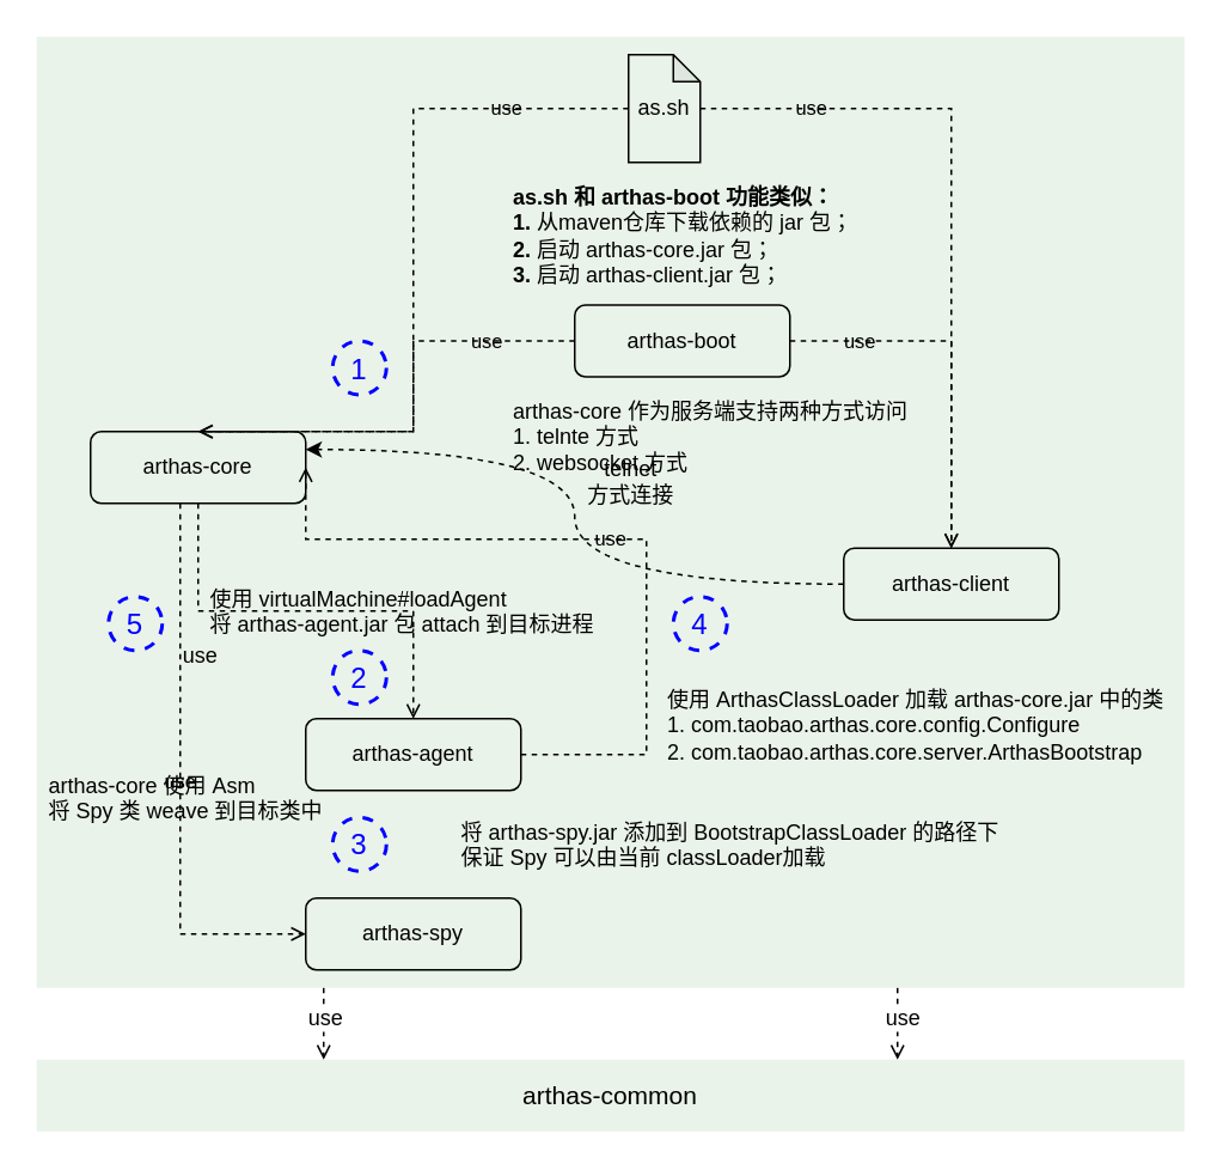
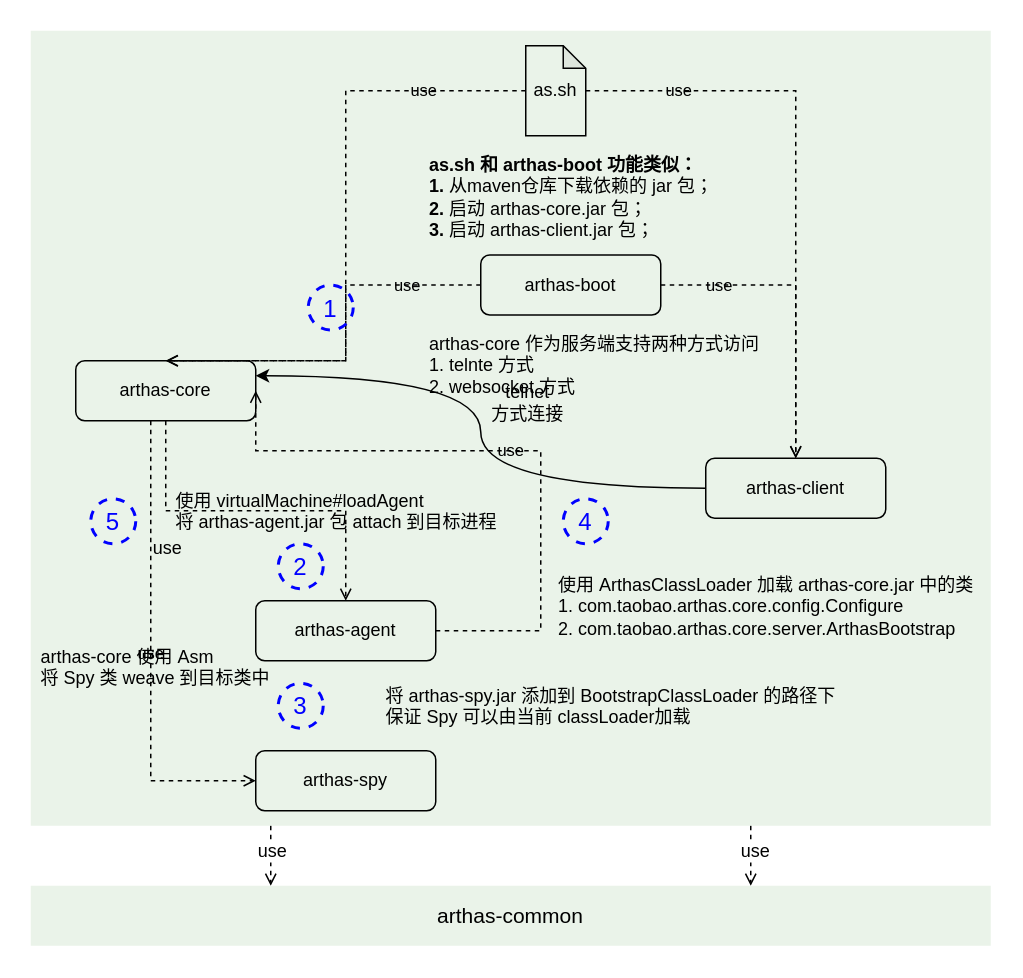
  <mxCell id="0" />
  <mxCell id="1" parent="0" />
  <mxCell id="2" style="edgeStyle=orthogonalEdgeStyle;rounded=0;orthogonalLoop=1;jettySize=auto;html=1;exitX=0.25;exitY=1;exitDx=0;exitDy=0;entryX=0.25;entryY=0;entryDx=0;entryDy=0;dashed=1;labelBackgroundColor=none;endArrow=open;endFill=0;fontSize=12;fontColor=#0000FF;" edge="1" parent="1" source="6" target="34"><mxGeometry relative="1" as="geometry" /></mxCell>
  <mxCell id="3" value="use" style="text;html=1;resizable=0;points=[];align=center;verticalAlign=middle;labelBackgroundColor=#ffffff;fontSize=12;fontColor=#000000;" vertex="1" connectable="0" parent="2"><mxGeometry x="-0.15" relative="1" as="geometry"><mxPoint y="-1" as="offset" /></mxGeometry></mxCell>
  <mxCell id="4" style="edgeStyle=orthogonalEdgeStyle;rounded=0;orthogonalLoop=1;jettySize=auto;html=1;exitX=0.75;exitY=1;exitDx=0;exitDy=0;entryX=0.75;entryY=0;entryDx=0;entryDy=0;dashed=1;labelBackgroundColor=none;endArrow=open;endFill=0;fontSize=12;fontColor=#0000FF;" edge="1" parent="1" source="6" target="34"><mxGeometry relative="1" as="geometry" /></mxCell>
  <mxCell id="5" value="use" style="text;html=1;resizable=0;points=[];align=center;verticalAlign=middle;labelBackgroundColor=#ffffff;fontSize=12;fontColor=#000000;" vertex="1" connectable="0" parent="4"><mxGeometry x="-0.35" y="2" relative="1" as="geometry"><mxPoint y="3" as="offset" /></mxGeometry></mxCell>
  <mxCell id="6" value="" style="rounded=0;whiteSpace=wrap;html=1;labelBackgroundColor=none;strokeColor=none;fillColor=#d5e8d4;fontSize=14;gradientColor=none;opacity=50;shadow=0;glass=0;" vertex="1" parent="1"><mxGeometry x="20" y="20" width="640" height="530" as="geometry" /></mxCell>
  <mxCell id="7" value="use" style="rounded=0;orthogonalLoop=1;jettySize=auto;html=1;entryX=0.5;entryY=0;entryDx=0;entryDy=0;edgeStyle=orthogonalEdgeStyle;dashed=1;endArrow=open;endFill=0;labelBackgroundColor=none;" edge="1" parent="1" source="9" target="16"><mxGeometry x="-0.677" relative="1" as="geometry"><Array as="points"><mxPoint x="230" y="60" /></Array><mxPoint as="offset" /></mxGeometry></mxCell>
  <mxCell id="8" value="use" style="edgeStyle=orthogonalEdgeStyle;rounded=0;orthogonalLoop=1;jettySize=auto;html=1;dashed=1;endArrow=open;endFill=0;entryX=0.5;entryY=0;entryDx=0;entryDy=0;labelBackgroundColor=none;" edge="1" parent="1" source="9" target="19"><mxGeometry x="-0.677" relative="1" as="geometry"><mxPoint x="470" y="280" as="targetPoint" /><Array as="points"><mxPoint x="530" y="60" /></Array><mxPoint as="offset" /></mxGeometry></mxCell>
  <mxCell id="9" value="as.sh" style="shape=note;whiteSpace=wrap;html=1;backgroundOutline=1;darkOpacity=0.05;fillColor=none;size=15;fontSize=12;fontStyle=0;comic=0;shadow=0;" parent="1" vertex="1"><mxGeometry x="350" y="30" width="40" height="60" as="geometry" /></mxCell>
  <mxCell id="10" value="use" style="edgeStyle=orthogonalEdgeStyle;rounded=0;orthogonalLoop=1;jettySize=auto;html=1;entryX=0.5;entryY=0;entryDx=0;entryDy=0;dashed=1;endArrow=open;endFill=0;labelBackgroundColor=none;" edge="1" parent="1" source="12" target="16"><mxGeometry x="-0.625" relative="1" as="geometry"><mxPoint x="260" y="270" as="targetPoint" /><Array as="points"><mxPoint x="230" y="190" /></Array><mxPoint as="offset" /></mxGeometry></mxCell>
  <mxCell id="11" value="use" style="edgeStyle=orthogonalEdgeStyle;rounded=0;orthogonalLoop=1;jettySize=auto;html=1;entryX=0.5;entryY=0;entryDx=0;entryDy=0;dashed=1;endArrow=open;endFill=0;labelBackgroundColor=none;" edge="1" parent="1" source="12" target="19"><mxGeometry x="-0.625" relative="1" as="geometry"><Array as="points"><mxPoint x="530" y="190" /></Array><mxPoint as="offset" /></mxGeometry></mxCell>
  <mxCell id="12" value="arthas-boot" style="rounded=1;whiteSpace=wrap;html=1;fillColor=none;fontSize=12;fontStyle=0" parent="1" vertex="1"><mxGeometry x="320" y="169.5" width="120" height="40" as="geometry" /></mxCell>
  <mxCell id="13" style="edgeStyle=orthogonalEdgeStyle;rounded=0;orthogonalLoop=1;jettySize=auto;html=1;dashed=1;endArrow=open;endFill=0;" edge="1" parent="1" source="16" target="21"><mxGeometry relative="1" as="geometry" /></mxCell>
  <mxCell id="14" value="use" style="text;html=1;resizable=0;points=[];align=center;verticalAlign=middle;labelBackgroundColor=none;" vertex="1" connectable="0" parent="13"><mxGeometry x="-0.575" y="1" relative="1" as="geometry"><mxPoint x="-1" y="33" as="offset" /></mxGeometry></mxCell>
  <mxCell id="15" value="use" style="edgeStyle=orthogonalEdgeStyle;rounded=0;orthogonalLoop=1;jettySize=auto;html=1;entryX=0;entryY=0.5;entryDx=0;entryDy=0;dashed=1;endArrow=open;endFill=0;labelBackgroundColor=none;" edge="1" parent="1" source="16" target="22"><mxGeometry relative="1" as="geometry"><Array as="points"><mxPoint x="100" y="300" /><mxPoint x="100" y="520" /></Array></mxGeometry></mxCell>
  <mxCell id="16" value="arthas-core" style="rounded=1;whiteSpace=wrap;html=1;fillColor=none;fontSize=12;fontStyle=0" parent="1" vertex="1"><mxGeometry x="50" y="240" width="120" height="40" as="geometry" /></mxCell>
- <mxCell id="17" style="edgeStyle=orthogonalEdgeStyle;rounded=0;orthogonalLoop=1;jettySize=auto;html=1;entryX=1;entryY=0.25;entryDx=0;entryDy=0;curved=1;dashed=1;" edge="1" parent="1" source="19" target="16"><mxGeometry relative="1" as="geometry" /></mxCell>
+ <mxCell id="17" style="edgeStyle=orthogonalEdgeStyle;rounded=0;orthogonalLoop=1;jettySize=auto;html=1;entryX=1;entryY=0.25;entryDx=0;entryDy=0;curved=1;" edge="1" parent="1" source="19" target="16"><mxGeometry relative="1" as="geometry" /></mxCell>
  <mxCell id="18" value="telnet&lt;br&gt;方式连接" style="text;html=1;resizable=0;points=[];align=center;verticalAlign=middle;labelBackgroundColor=none;" vertex="1" connectable="0" parent="17"><mxGeometry x="0.139" y="4" relative="1" as="geometry"><mxPoint x="34" y="6" as="offset" /></mxGeometry></mxCell>
  <mxCell id="19" value="arthas-client" style="rounded=1;whiteSpace=wrap;html=1;fillColor=none;fontSize=12;fontStyle=0" parent="1" vertex="1"><mxGeometry x="470" y="305" width="120" height="40" as="geometry" /></mxCell>
  <mxCell id="20" value="use" style="edgeStyle=orthogonalEdgeStyle;rounded=0;orthogonalLoop=1;jettySize=auto;html=1;entryX=1;entryY=0.5;entryDx=0;entryDy=0;dashed=1;exitX=1;exitY=0.5;exitDx=0;exitDy=0;endArrow=open;endFill=0;labelBackgroundColor=none;" edge="1" parent="1" source="21" target="16"><mxGeometry relative="1" as="geometry"><Array as="points"><mxPoint x="360" y="420" /><mxPoint x="360" y="300" /></Array></mxGeometry></mxCell>
  <mxCell id="21" value="arthas-agent" style="rounded=1;whiteSpace=wrap;html=1;fillColor=none;fontSize=12;fontStyle=0" vertex="1" parent="1"><mxGeometry x="170" y="400" width="120" height="40" as="geometry" /></mxCell>
  <mxCell id="22" value="arthas-spy" style="rounded=1;whiteSpace=wrap;html=1;fillColor=none;fontSize=12;fontStyle=0" vertex="1" parent="1"><mxGeometry x="170" y="500" width="120" height="40" as="geometry" /></mxCell>
  <mxCell id="23" value="&lt;b&gt;as.sh 和 arthas-boot 功能类似：&lt;/b&gt;&lt;br&gt;&lt;b&gt;1. &lt;/b&gt;从maven仓库下载依赖的 jar 包；&lt;br&gt;&lt;b&gt;2.&lt;/b&gt; 启动 arthas-core.jar 包；&lt;br&gt;&lt;b&gt;3.&lt;/b&gt; 启动 arthas-client.jar 包；" style="text;html=1;resizable=0;points=[];autosize=1;align=left;verticalAlign=top;spacingTop=-4;" vertex="1" parent="1"><mxGeometry x="284" y="100" width="200" height="60" as="geometry" /></mxCell>
  <mxCell id="24" value="arthas-core 作为服务端支持两种方式访问&lt;br&gt;1. telnte 方式&lt;br&gt;2. websocket 方式" style="text;html=1;resizable=0;points=[];autosize=1;align=left;verticalAlign=top;spacingTop=-4;" vertex="1" parent="1"><mxGeometry x="284" y="219" width="240" height="40" as="geometry" /></mxCell>
  <mxCell id="25" value="使用 virtualMachine#loadAgent&lt;br&gt;将 arthas-agent.jar 包 attach 到目标进程" style="text;html=1;resizable=0;points=[];autosize=1;align=left;verticalAlign=top;spacingTop=-4;strokeColor=none;fillColor=none;labelBackgroundColor=none;" vertex="1" parent="1"><mxGeometry x="115" y="324" width="230" height="30" as="geometry" /></mxCell>
  <mxCell id="26" value="将 arthas-spy.jar 添加到 BootstrapClassLoader 的路径下&lt;br&gt;保证 Spy 可以由当前 classLoader加载" style="text;html=1;resizable=0;points=[];autosize=1;align=left;verticalAlign=top;spacingTop=-4;" vertex="1" parent="1"><mxGeometry x="255" y="454" width="320" height="30" as="geometry" /></mxCell>
  <mxCell id="27" value="arthas-core 使用 Asm&lt;br&gt;将 Spy 类 weave 到目标类中" style="text;html=1;resizable=0;points=[];autosize=1;align=left;verticalAlign=top;spacingTop=-4;flipV=0;direction=west;" vertex="1" parent="1"><mxGeometry x="25" y="428" width="170" height="30" as="geometry" /></mxCell>
  <mxCell id="28" value="使用 ArthasClassLoader 加载 arthas-core.jar 中的类&lt;br&gt;1. com.taobao.arthas.core.config.Configure&lt;br&gt;2. com.taobao.arthas.core.server.ArthasBootstrap" style="text;html=1;resizable=0;points=[];autosize=1;align=left;verticalAlign=top;spacingTop=-4;" vertex="1" parent="1"><mxGeometry x="370" y="380" width="290" height="40" as="geometry" /></mxCell>
- <mxCell id="29" value="1" style="ellipse;whiteSpace=wrap;html=1;aspect=fixed;rounded=1;labelBackgroundColor=none;strokeColor=#0000FF;fillColor=none;fontSize=16;fontColor=#0000FF;dashed=1;strokeWidth=2;" vertex="1" parent="1"><mxGeometry x="185" y="189.5" width="30" height="30" as="geometry" /></mxCell>
+ <mxCell id="29" value="1" style="ellipse;whiteSpace=wrap;html=1;aspect=fixed;rounded=1;labelBackgroundColor=none;strokeColor=#0000FF;fillColor=none;fontSize=16;fontColor=#0000FF;dashed=1;strokeWidth=2;" vertex="1" parent="1"><mxGeometry x="205" y="189.5" width="30" height="30" as="geometry" /></mxCell>
  <mxCell id="30" value="2" style="ellipse;whiteSpace=wrap;html=1;aspect=fixed;rounded=1;labelBackgroundColor=none;strokeColor=#0000FF;fillColor=none;fontSize=16;fontColor=#0000FF;dashed=1;strokeWidth=2;" vertex="1" parent="1"><mxGeometry x="185" y="362" width="30" height="30" as="geometry" /></mxCell>
  <mxCell id="31" value="3" style="ellipse;whiteSpace=wrap;html=1;aspect=fixed;rounded=1;labelBackgroundColor=none;strokeColor=#0000FF;fillColor=none;fontSize=16;fontColor=#0000FF;dashed=1;strokeWidth=2;" vertex="1" parent="1"><mxGeometry x="185" y="455" width="30" height="30" as="geometry" /></mxCell>
  <mxCell id="32" value="4" style="ellipse;whiteSpace=wrap;html=1;aspect=fixed;rounded=1;labelBackgroundColor=none;strokeColor=#0000FF;fillColor=none;fontSize=16;fontColor=#0000FF;dashed=1;strokeWidth=2;" vertex="1" parent="1"><mxGeometry x="375" y="332" width="30" height="30" as="geometry" /></mxCell>
  <mxCell id="33" value="5" style="ellipse;whiteSpace=wrap;html=1;aspect=fixed;rounded=1;labelBackgroundColor=none;strokeColor=#0000FF;fillColor=none;fontSize=16;fontColor=#0000FF;dashed=1;strokeWidth=2;" vertex="1" parent="1"><mxGeometry x="60" y="332" width="30" height="30" as="geometry" /></mxCell>
  <mxCell id="34" value="arthas-common" style="rounded=0;whiteSpace=wrap;html=1;labelBackgroundColor=none;strokeColor=none;fillColor=#d5e8d4;fontSize=14;gradientColor=none;opacity=50;" vertex="1" parent="1"><mxGeometry x="20" y="590" width="640" height="40" as="geometry" /></mxCell>
